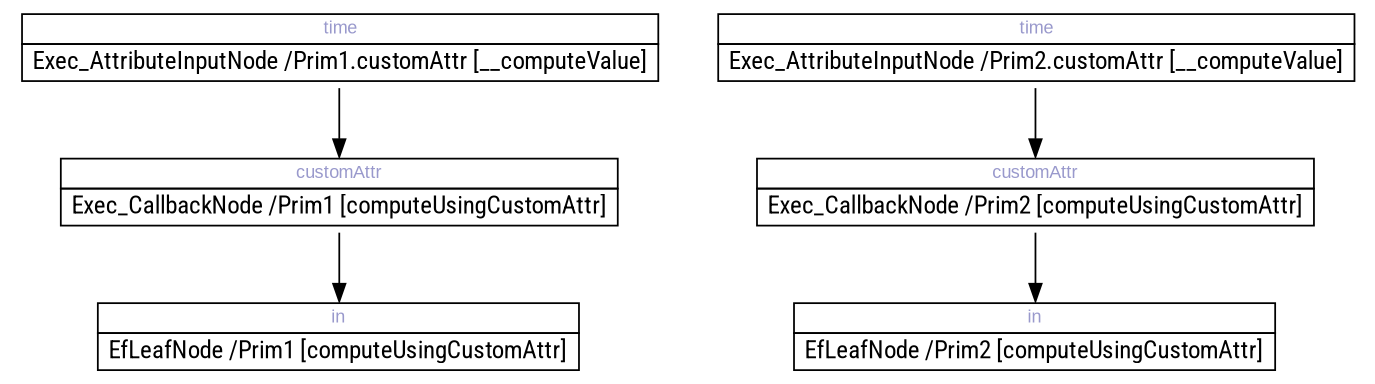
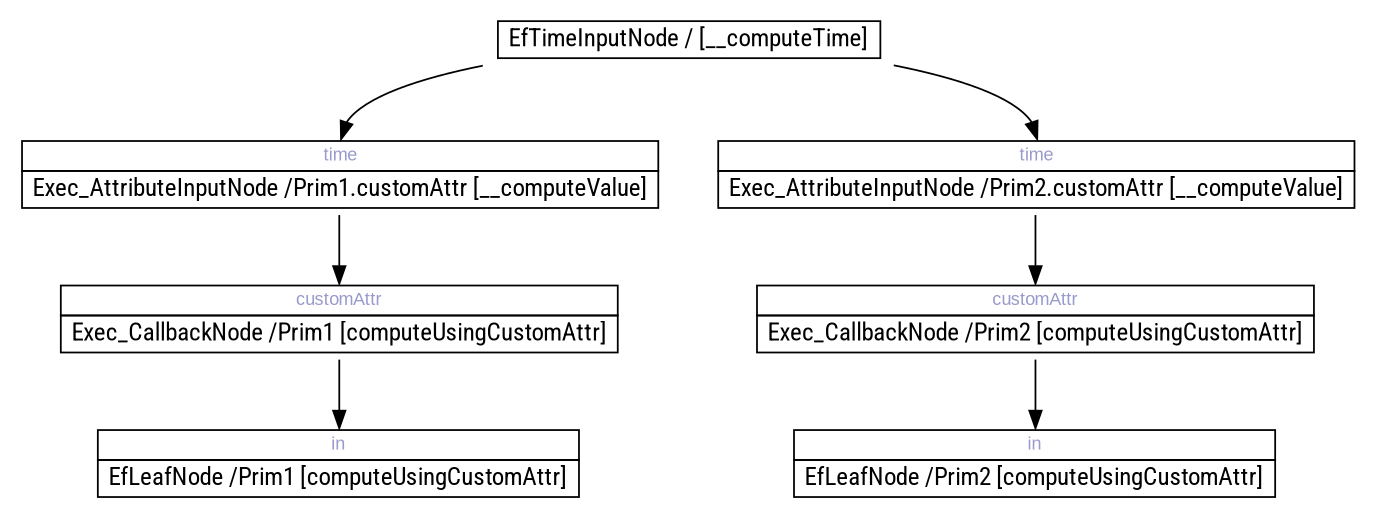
  digraph {
    rankdir=TB
    fontname="Roboto Condensed"
    node [shape=plaintext fontname="Roboto Condensed"]
    edge [fontname="Roboto Condensed"]
+   n1 [label=< 		<TABLE BORDER="0" CELLBORDER="1" CELLSPACING="0"> 			<TR><TD COLSPAN="1"> EfTimeInputNode / [__computeTime] </TD></TR> 		</TABLE>>]
    n2 [label=< 		<TABLE BORDER="0" CELLBORDER="1" CELLSPACING="0"> 			<TR><TD PORT="0x7fa242bce460" COLSPAN="1"><FONT POINT-SIZE="10" FACE="Arial" COLOR="#9999cc">time</FONT></TD></TR> 			<TR><TD COLSPAN="1"> Exec_AttributeInputNode /Prim1.customAttr [__computeValue] </TD></TR> 		</TABLE>>]
    n3 [label=< 		<TABLE BORDER="0" CELLBORDER="1" CELLSPACING="0"> 			<TR><TD PORT="0x7fa242bce5e0" COLSPAN="1"><FONT POINT-SIZE="10" FACE="Arial" COLOR="#9999cc">time</FONT></TD></TR> 			<TR><TD COLSPAN="1"> Exec_AttributeInputNode /Prim2.customAttr [__computeValue] </TD></TR> 		</TABLE>>]
    n4 [label=< 		<TABLE BORDER="0" CELLBORDER="1" CELLSPACING="0"> 			<TR><TD PORT="0x7fa242bce4c0" COLSPAN="1"><FONT POINT-SIZE="10" FACE="Arial" COLOR="#9999cc">customAttr</FONT></TD></TR> 			<TR><TD COLSPAN="1"> Exec_CallbackNode /Prim1 [computeUsingCustomAttr] </TD></TR> 		</TABLE>>]
    n5 [label=< 		<TABLE BORDER="0" CELLBORDER="1" CELLSPACING="0"> 			<TR><TD PORT="0x7fa242bce520" COLSPAN="1"><FONT POINT-SIZE="10" FACE="Arial" COLOR="#9999cc">in</FONT></TD></TR> 			<TR><TD COLSPAN="1"> EfLeafNode /Prim1 [computeUsingCustomAttr] </TD></TR> 		</TABLE>>]
    n6 [label=< 		<TABLE BORDER="0" CELLBORDER="1" CELLSPACING="0"> 			<TR><TD PORT="0x7fa242bce610" COLSPAN="1"><FONT POINT-SIZE="10" FACE="Arial" COLOR="#9999cc">customAttr</FONT></TD></TR> 			<TR><TD COLSPAN="1"> Exec_CallbackNode /Prim2 [computeUsingCustomAttr] </TD></TR> 		</TABLE>>]
    n7 [label=< 		<TABLE BORDER="0" CELLBORDER="1" CELLSPACING="0"> 			<TR><TD PORT="0x7fa242bce670" COLSPAN="1"><FONT POINT-SIZE="10" FACE="Arial" COLOR="#9999cc">in</FONT></TD></TR> 			<TR><TD COLSPAN="1"> EfLeafNode /Prim2 [computeUsingCustomAttr] </TD></TR> 		</TABLE>>]
+   n1 -> n2 [headport="0x7fa242bce460:n"]
+   n1 -> n3 [headport="0x7fa242bce5e0:n"]
    n2 -> n4 [headport="0x7fa242bce4c0:n"]
    n3 -> n6 [headport="0x7fa242bce610:n"]
    n4 -> n5 [headport="0x7fa242bce520:n"]
    n6 -> n7 [headport="0x7fa242bce670:n"]
  }
